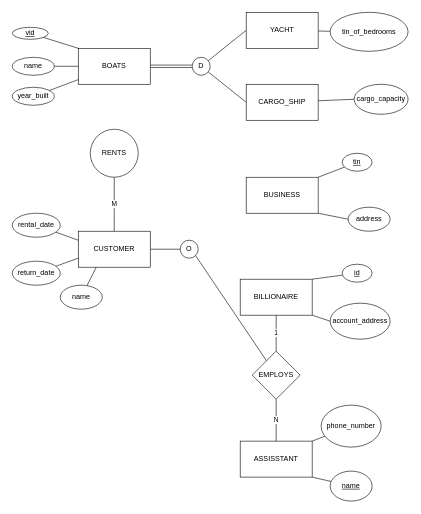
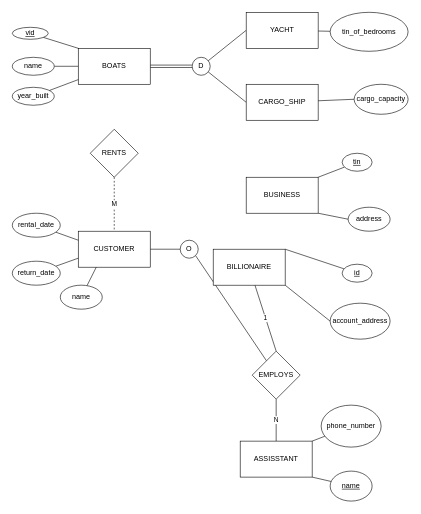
  <mxCell id="0" />
  <mxCell id="1" parent="0" />
  <mxCell id="2" style="edgeStyle=orthogonalEdgeStyle;rounded=0;orthogonalLoop=1;jettySize=auto;html=1;entryX=0;entryY=0.5;entryDx=0;entryDy=0;endArrow=none;endFill=0;strokeColor=default;shape=link;" parent="1" source="3" target="12" edge="1"><mxGeometry relative="1" as="geometry" /></mxCell>
  <mxCell id="3" value="BOATS" style="rounded=0;whiteSpace=wrap;html=1;" parent="1" vertex="1"><mxGeometry x="130" y="80" width="120" height="60" as="geometry" /></mxCell>
  <mxCell id="4" style="rounded=0;orthogonalLoop=1;jettySize=auto;html=1;entryX=0;entryY=0;entryDx=0;entryDy=0;strokeColor=default;endArrow=none;endFill=0;" parent="1" source="5" target="3" edge="1"><mxGeometry relative="1" as="geometry" /></mxCell>
  <mxCell id="5" value="&lt;u&gt;vid&lt;/u&gt;" style="ellipse;whiteSpace=wrap;html=1;" parent="1" vertex="1"><mxGeometry x="20" y="45" width="60" height="20" as="geometry" /></mxCell>
  <mxCell id="6" style="edgeStyle=orthogonalEdgeStyle;rounded=0;orthogonalLoop=1;jettySize=auto;html=1;entryX=0;entryY=0.5;entryDx=0;entryDy=0;endArrow=none;endFill=0;strokeColor=default;" parent="1" source="7" target="3" edge="1"><mxGeometry relative="1" as="geometry" /></mxCell>
  <mxCell id="7" value="name" style="ellipse;whiteSpace=wrap;html=1;" parent="1" vertex="1"><mxGeometry x="20" y="95" width="70" height="30" as="geometry" /></mxCell>
  <mxCell id="8" style="rounded=0;orthogonalLoop=1;jettySize=auto;html=1;endArrow=none;endFill=0;strokeColor=default;" parent="1" source="9" target="3" edge="1"><mxGeometry relative="1" as="geometry" /></mxCell>
  <mxCell id="9" value="year_built" style="ellipse;whiteSpace=wrap;html=1;" parent="1" vertex="1"><mxGeometry x="20" y="145" width="70" height="30" as="geometry" /></mxCell>
  <mxCell id="10" style="rounded=0;orthogonalLoop=1;jettySize=auto;html=1;entryX=0;entryY=0.5;entryDx=0;entryDy=0;endArrow=none;endFill=0;strokeColor=default;" parent="1" source="12" target="16" edge="1"><mxGeometry relative="1" as="geometry" /></mxCell>
  <mxCell id="11" style="edgeStyle=none;rounded=0;orthogonalLoop=1;jettySize=auto;html=1;entryX=0;entryY=0.5;entryDx=0;entryDy=0;endArrow=none;endFill=0;strokeColor=default;" parent="1" source="12" target="14" edge="1"><mxGeometry relative="1" as="geometry" /></mxCell>
  <mxCell id="12" value="D" style="ellipse;whiteSpace=wrap;html=1;aspect=fixed;" parent="1" vertex="1"><mxGeometry x="320" y="95" width="30" height="30" as="geometry" /></mxCell>
  <mxCell id="13" style="edgeStyle=none;rounded=0;orthogonalLoop=1;jettySize=auto;html=1;entryX=0;entryY=0.5;entryDx=0;entryDy=0;endArrow=none;endFill=0;strokeColor=default;" parent="1" source="14" target="18" edge="1"><mxGeometry relative="1" as="geometry" /></mxCell>
  <mxCell id="14" value="CARGO_SHIP" style="rounded=0;whiteSpace=wrap;html=1;" parent="1" vertex="1"><mxGeometry x="410" y="140" width="120" height="60" as="geometry" /></mxCell>
  <mxCell id="15" style="edgeStyle=none;rounded=0;orthogonalLoop=1;jettySize=auto;html=1;endArrow=none;endFill=0;strokeColor=default;" parent="1" source="16" target="17" edge="1"><mxGeometry relative="1" as="geometry" /></mxCell>
  <mxCell id="16" value="YACHT" style="rounded=0;whiteSpace=wrap;html=1;" parent="1" vertex="1"><mxGeometry x="410" y="20" width="120" height="60" as="geometry" /></mxCell>
  <mxCell id="17" value="tin_of_bedrooms" style="ellipse;whiteSpace=wrap;html=1;" parent="1" vertex="1"><mxGeometry x="550" y="20" width="130" height="65" as="geometry" /></mxCell>
  <mxCell id="18" value="cargo_capacity" style="ellipse;whiteSpace=wrap;html=1;" parent="1" vertex="1"><mxGeometry x="590" y="140" width="90" height="50" as="geometry" /></mxCell>
- <mxCell id="19" value="M" style="edgeStyle=none;rounded=0;orthogonalLoop=1;jettySize=auto;html=1;entryX=0.5;entryY=0;entryDx=0;entryDy=0;endArrow=none;endFill=0;strokeColor=default;" parent="1" source="20" target="22" edge="1"><mxGeometry relative="1" as="geometry" /></mxCell>
- <mxCell id="20" value="RENTS" style="ellipse;whiteSpace=wrap;html=1;" parent="1" vertex="1"><mxGeometry x="150" y="215" width="80" height="80" as="geometry" /></mxCell>
+ <mxCell id="19" value="M" style="edgeStyle=none;rounded=0;orthogonalLoop=1;jettySize=auto;html=1;entryX=0.5;entryY=0;entryDx=0;entryDy=0;endArrow=none;endFill=0;strokeColor=default;dashed=1;" parent="1" source="20" target="22" edge="1"><mxGeometry relative="1" as="geometry" /></mxCell>
+ <mxCell id="20" value="RENTS" style="rhombus;whiteSpace=wrap;html=1;" parent="1" vertex="1"><mxGeometry x="150" y="215" width="80" height="80" as="geometry" /></mxCell>
  <mxCell id="21" style="edgeStyle=none;rounded=0;orthogonalLoop=1;jettySize=auto;html=1;entryX=0;entryY=0.5;entryDx=0;entryDy=0;endArrow=none;endFill=0;strokeColor=default;" parent="1" source="22" target="30" edge="1"><mxGeometry relative="1" as="geometry" /></mxCell>
  <mxCell id="22" value="CUSTOMER" style="rounded=0;whiteSpace=wrap;html=1;" parent="1" vertex="1"><mxGeometry x="130" y="385" width="120" height="60" as="geometry" /></mxCell>
  <mxCell id="23" style="edgeStyle=none;rounded=0;orthogonalLoop=1;jettySize=auto;html=1;entryX=0;entryY=0.25;entryDx=0;entryDy=0;endArrow=none;endFill=0;strokeColor=default;" parent="1" source="24" target="22" edge="1"><mxGeometry relative="1" as="geometry" /></mxCell>
  <mxCell id="24" value="rental_date" style="ellipse;whiteSpace=wrap;html=1;" parent="1" vertex="1"><mxGeometry x="20" y="355" width="80" height="40" as="geometry" /></mxCell>
  <mxCell id="25" style="edgeStyle=none;rounded=0;orthogonalLoop=1;jettySize=auto;html=1;entryX=0;entryY=0.75;entryDx=0;entryDy=0;endArrow=none;endFill=0;strokeColor=default;" parent="1" source="26" target="22" edge="1"><mxGeometry relative="1" as="geometry" /></mxCell>
  <mxCell id="26" value="return_date" style="ellipse;whiteSpace=wrap;html=1;" parent="1" vertex="1"><mxGeometry x="20" y="435" width="80" height="40" as="geometry" /></mxCell>
  <mxCell id="27" style="edgeStyle=none;rounded=0;orthogonalLoop=1;jettySize=auto;html=1;entryX=0.25;entryY=1;entryDx=0;entryDy=0;endArrow=none;endFill=0;strokeColor=default;" parent="1" source="28" target="22" edge="1"><mxGeometry relative="1" as="geometry" /></mxCell>
  <mxCell id="28" value="name" style="ellipse;whiteSpace=wrap;html=1;" parent="1" vertex="1"><mxGeometry x="100" y="475" width="70" height="40" as="geometry" /></mxCell>
  <mxCell id="29" style="edgeStyle=none;rounded=0;orthogonalLoop=1;jettySize=auto;html=1;exitX=1;exitY=1;exitDx=0;exitDy=0;endArrow=none;endFill=0;strokeColor=default;" parent="1" source="30" target="43" edge="1"><mxGeometry relative="1" as="geometry" /></mxCell>
  <mxCell id="30" value="O" style="ellipse;whiteSpace=wrap;html=1;aspect=fixed;" parent="1" vertex="1"><mxGeometry x="300" y="400" width="30" height="30" as="geometry" /></mxCell>
  <mxCell id="31" value="BUSINESS" style="rounded=0;whiteSpace=wrap;html=1;" parent="1" vertex="1"><mxGeometry x="410" y="295" width="120" height="60" as="geometry" /></mxCell>
  <mxCell id="32" style="edgeStyle=none;rounded=0;orthogonalLoop=1;jettySize=auto;html=1;entryX=1;entryY=0;entryDx=0;entryDy=0;endArrow=none;endFill=0;strokeColor=default;" parent="1" source="33" target="31" edge="1"><mxGeometry relative="1" as="geometry" /></mxCell>
  <mxCell id="33" value="&lt;u&gt;tin&lt;/u&gt;" style="ellipse;whiteSpace=wrap;html=1;" parent="1" vertex="1"><mxGeometry x="570" y="255" width="50" height="30" as="geometry" /></mxCell>
  <mxCell id="34" style="edgeStyle=none;rounded=0;orthogonalLoop=1;jettySize=auto;html=1;exitX=0;exitY=0.5;exitDx=0;exitDy=0;entryX=1;entryY=1;entryDx=0;entryDy=0;endArrow=none;endFill=0;strokeColor=default;" parent="1" source="35" target="31" edge="1"><mxGeometry relative="1" as="geometry" /></mxCell>
  <mxCell id="35" value="address" style="ellipse;whiteSpace=wrap;html=1;" parent="1" vertex="1"><mxGeometry x="580" y="345" width="70" height="40" as="geometry" /></mxCell>
  <mxCell id="36" style="edgeStyle=none;rounded=0;orthogonalLoop=1;jettySize=auto;html=1;exitX=1;exitY=0;exitDx=0;exitDy=0;endArrow=none;endFill=0;strokeColor=default;" parent="1" source="39" target="40" edge="1"><mxGeometry relative="1" as="geometry" /></mxCell>
  <mxCell id="37" style="edgeStyle=none;rounded=0;orthogonalLoop=1;jettySize=auto;html=1;exitX=1;exitY=1;exitDx=0;exitDy=0;entryX=0;entryY=0.5;entryDx=0;entryDy=0;endArrow=none;endFill=0;strokeColor=default;" parent="1" source="39" target="41" edge="1"><mxGeometry relative="1" as="geometry" /></mxCell>
  <mxCell id="38" value="1" style="edgeStyle=none;rounded=0;orthogonalLoop=1;jettySize=auto;html=1;entryX=0.5;entryY=0;entryDx=0;entryDy=0;endArrow=none;endFill=0;strokeColor=default;" parent="1" source="39" target="43" edge="1"><mxGeometry relative="1" as="geometry" /></mxCell>
- <mxCell id="39" value="BILLIONAIRE" style="rounded=0;whiteSpace=wrap;html=1;" parent="1" vertex="1"><mxGeometry x="400" y="465" width="120" height="60" as="geometry" /></mxCell>
+ <mxCell id="39" value="BILLIONAIRE" style="rounded=0;whiteSpace=wrap;html=1;" parent="1" vertex="1"><mxGeometry x="355" y="415" width="120" height="60" as="geometry" /></mxCell>
  <mxCell id="40" value="&lt;u&gt;id&lt;/u&gt;" style="ellipse;whiteSpace=wrap;html=1;" parent="1" vertex="1"><mxGeometry x="570" y="440" width="50" height="30" as="geometry" /></mxCell>
  <mxCell id="41" value="account_address" style="ellipse;whiteSpace=wrap;html=1;" parent="1" vertex="1"><mxGeometry x="550" y="505" width="100" height="60" as="geometry" /></mxCell>
  <mxCell id="42" value="N" style="edgeStyle=none;rounded=0;orthogonalLoop=1;jettySize=auto;html=1;entryX=0.5;entryY=0;entryDx=0;entryDy=0;endArrow=none;endFill=0;strokeColor=default;" parent="1" source="43" target="44" edge="1"><mxGeometry relative="1" as="geometry" /></mxCell>
  <mxCell id="43" value="EMPLOYS" style="rhombus;whiteSpace=wrap;html=1;" parent="1" vertex="1"><mxGeometry x="420" y="585" width="80" height="80" as="geometry" /></mxCell>
  <mxCell id="44" value="ASSISSTANT" style="rounded=0;whiteSpace=wrap;html=1;" parent="1" vertex="1"><mxGeometry x="400" y="735" width="120" height="60" as="geometry" /></mxCell>
  <mxCell id="45" style="edgeStyle=none;rounded=0;orthogonalLoop=1;jettySize=auto;html=1;entryX=1;entryY=1;entryDx=0;entryDy=0;endArrow=none;endFill=0;strokeColor=default;" parent="1" source="46" target="44" edge="1"><mxGeometry relative="1" as="geometry" /></mxCell>
  <mxCell id="46" value="&lt;u&gt;name&lt;/u&gt;" style="ellipse;whiteSpace=wrap;html=1;" parent="1" vertex="1"><mxGeometry x="550" y="785" width="70" height="50" as="geometry" /></mxCell>
  <mxCell id="47" style="edgeStyle=none;rounded=0;orthogonalLoop=1;jettySize=auto;html=1;entryX=1;entryY=0;entryDx=0;entryDy=0;endArrow=none;endFill=0;strokeColor=default;" parent="1" source="48" target="44" edge="1"><mxGeometry relative="1" as="geometry" /></mxCell>
  <mxCell id="48" value="phone_number" style="ellipse;whiteSpace=wrap;html=1;" parent="1" vertex="1"><mxGeometry x="535" y="675" width="100" height="70" as="geometry" /></mxCell>
